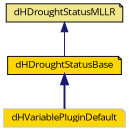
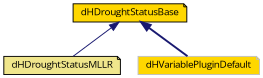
  digraph {
    fontname="Open Sans"
    node [color=black fillcolor=gold fontname="Open Sans" fontsize=10 shape=note style=filled]
    edge [color=midnightblue dir=back fontname="Open Sans" fontsize=10 labelfontname=Helvetica labelfontsize=10]
    n1 [fillcolor=khaki fontcolor=black height=0.2 label=dHDroughtStatusMLLR width=0.4]
    n2 [height=0.2 label=dHDroughtStatusBase width=0.4]
    n3 [color=grey75 height=0.2 label=dHVariablePluginDefault width=0.4]
-   n1 -> n2 [style=solid]
+   n2 -> n1 [style=solid]
    n2 -> n3 [style=bold]
  }
